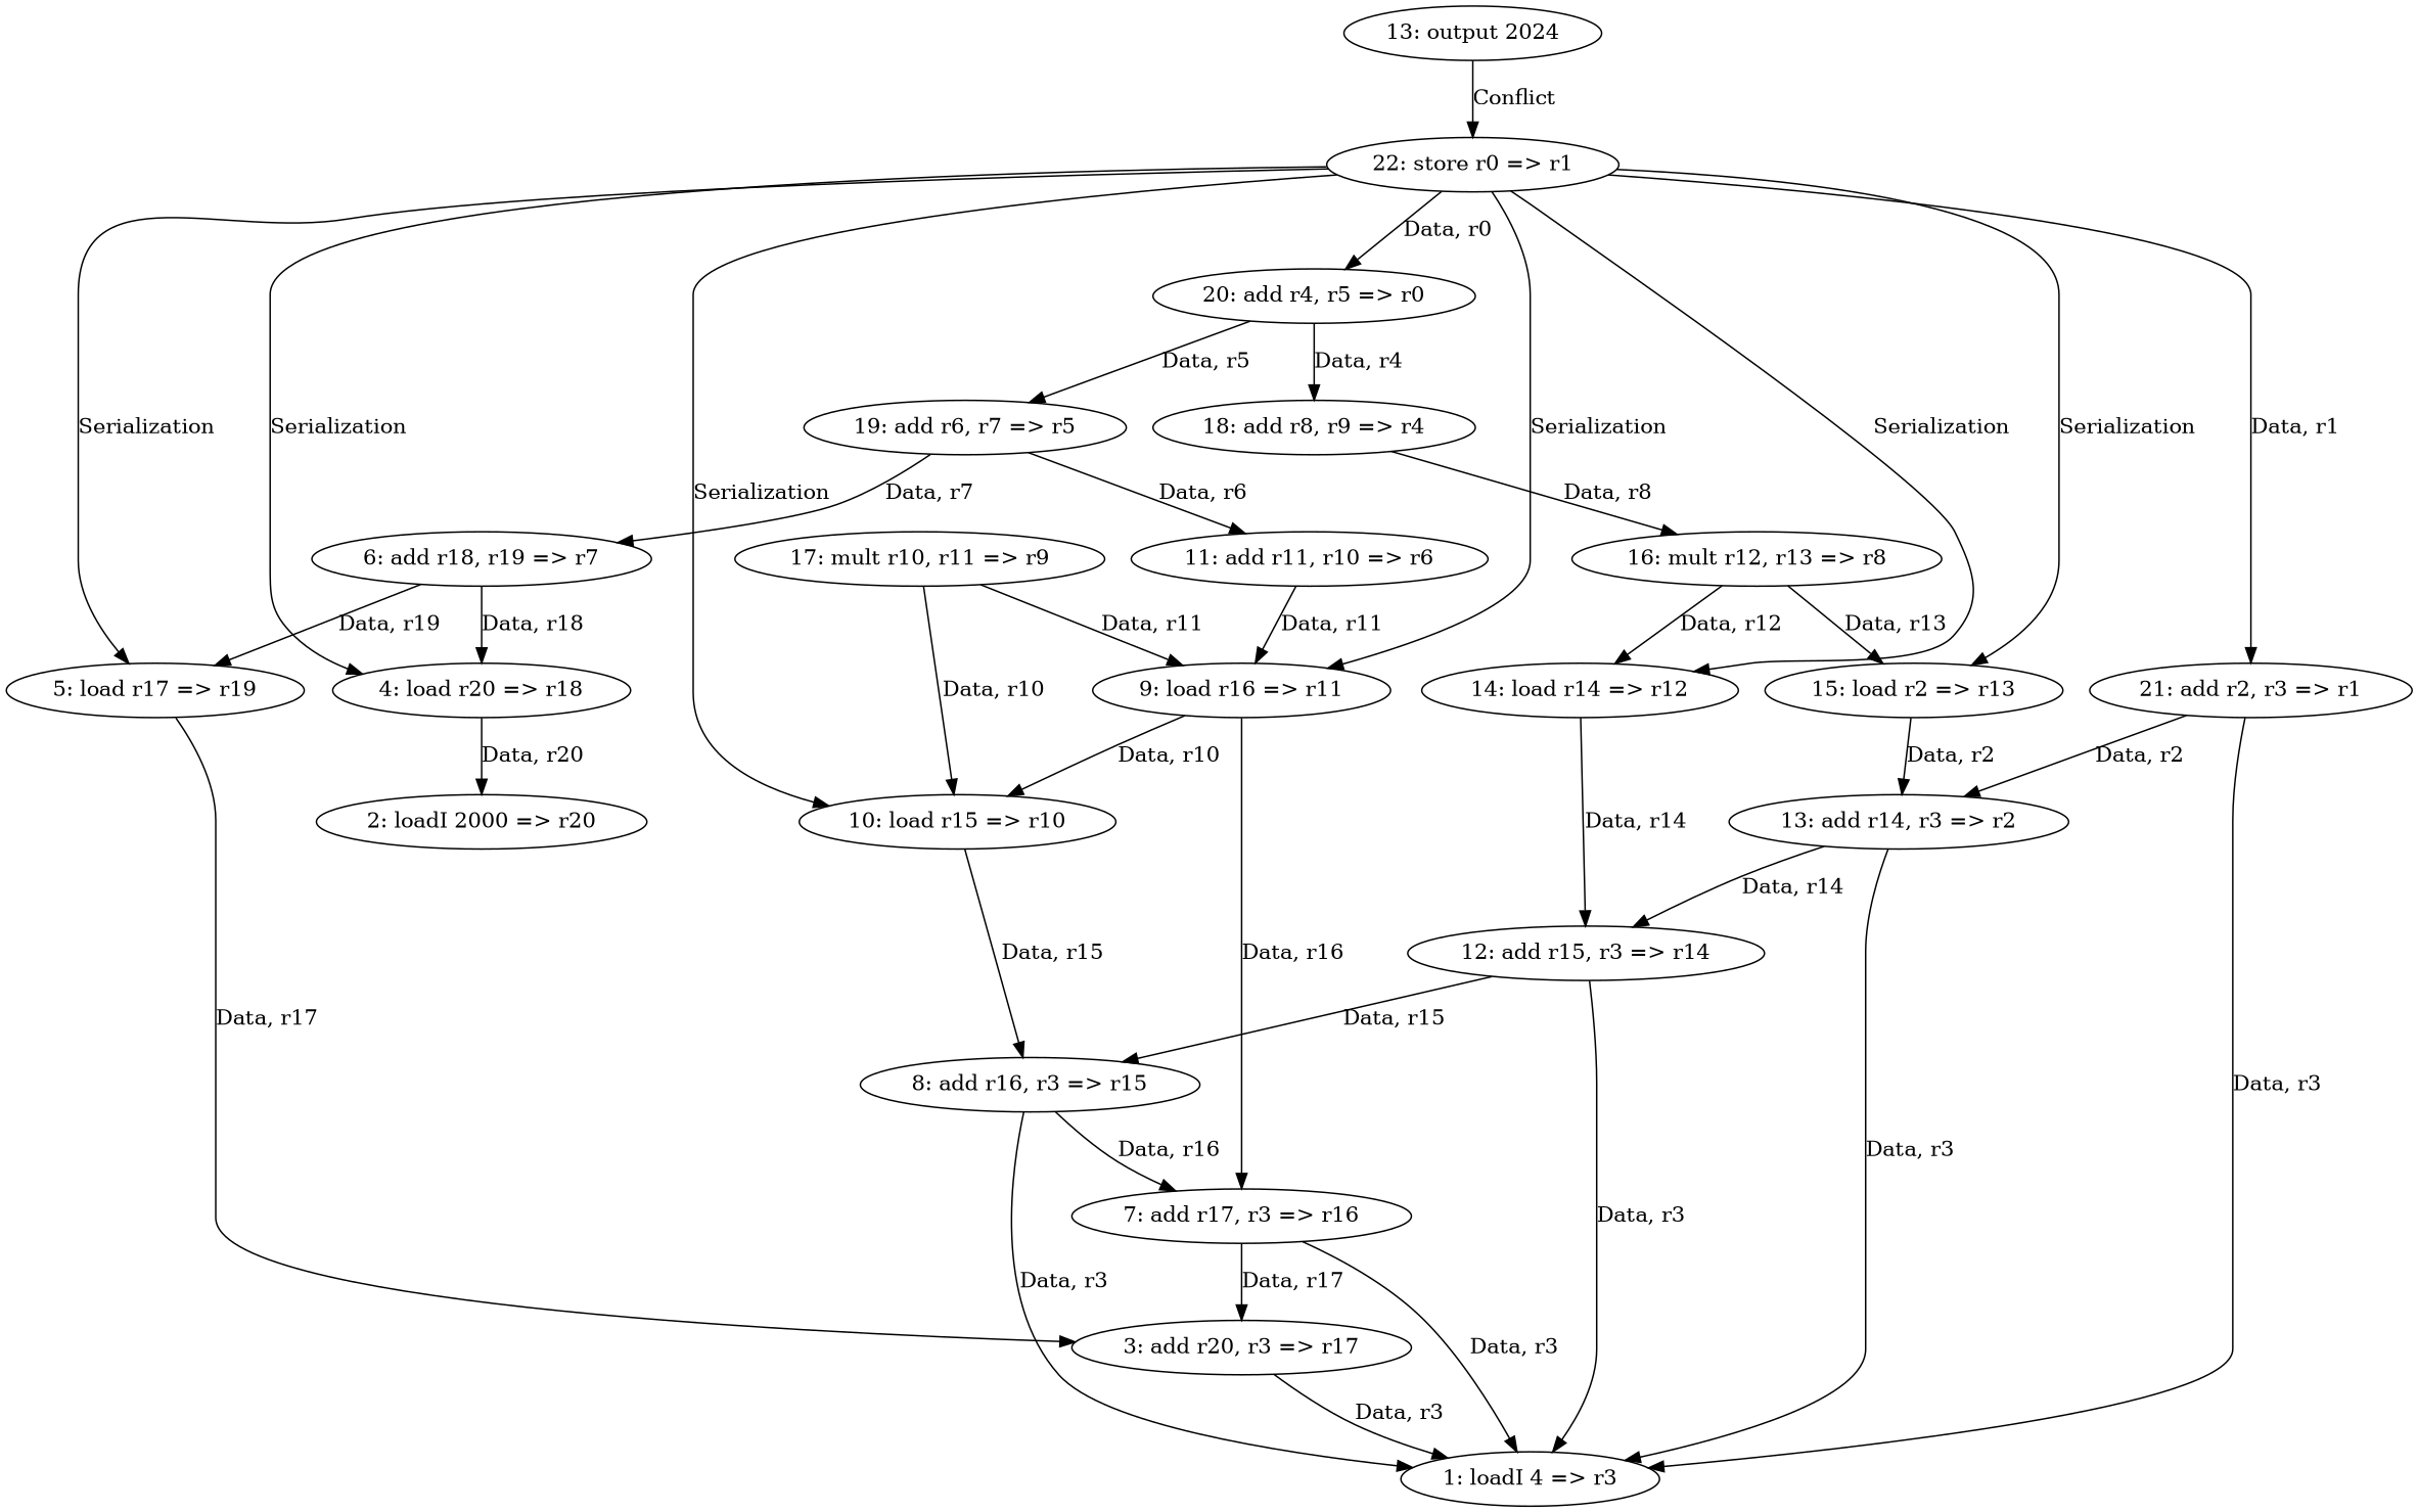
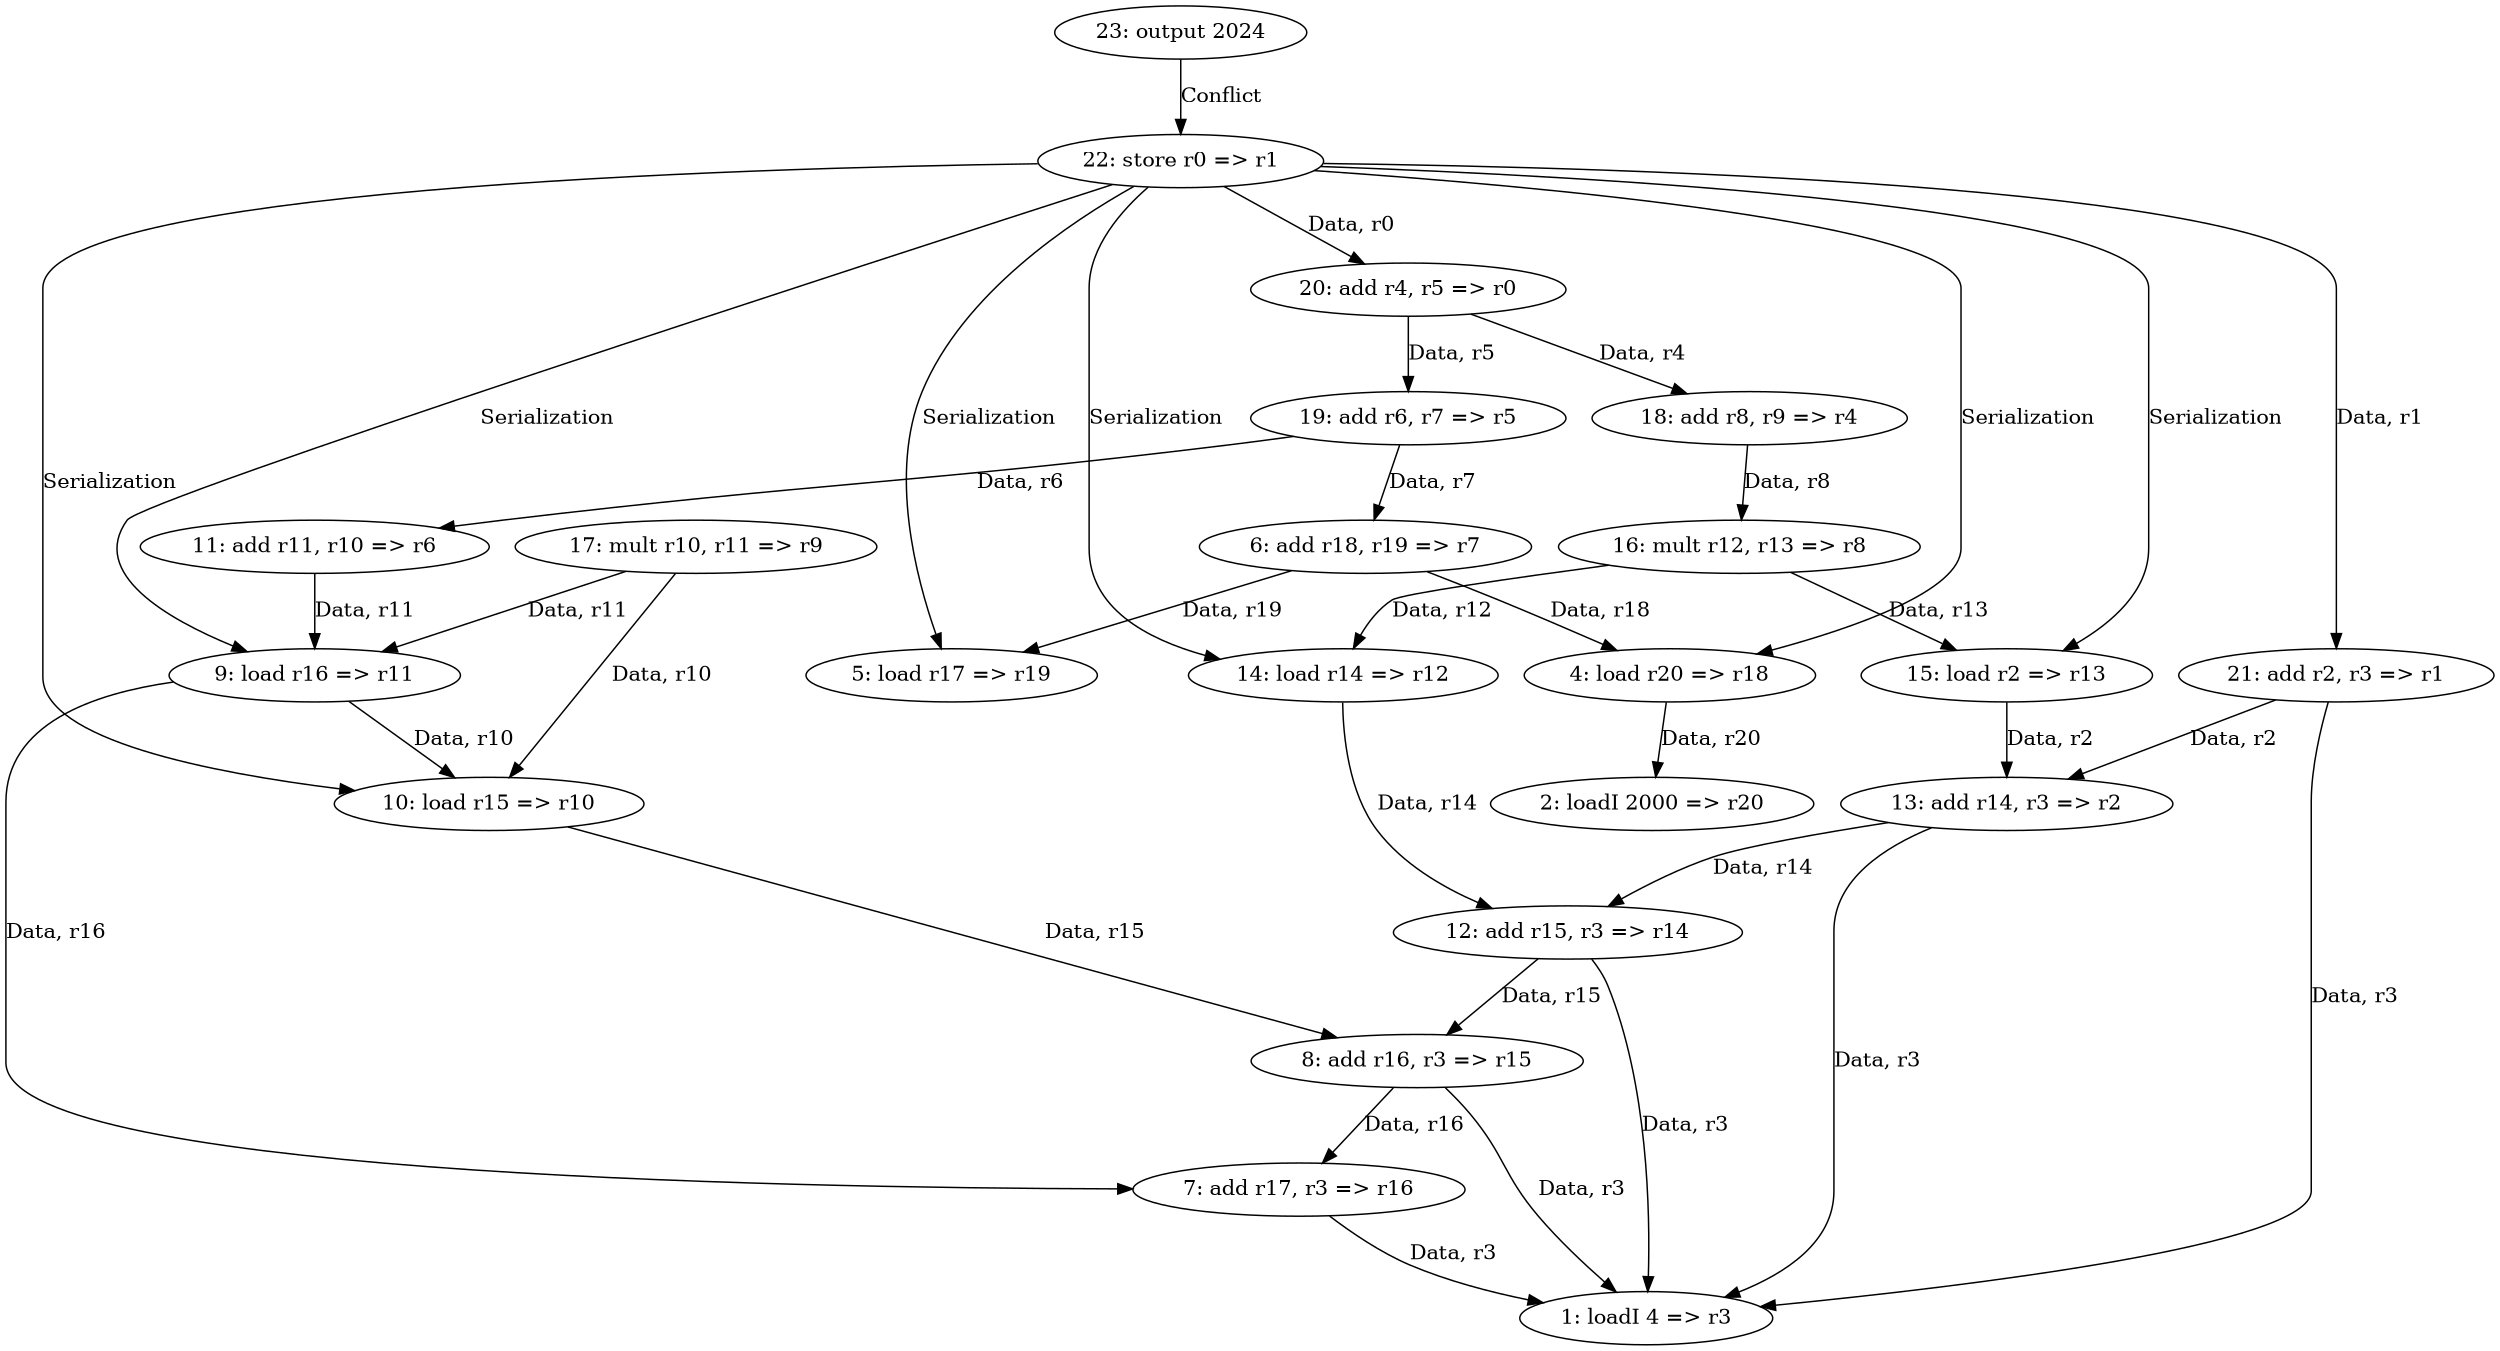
  digraph {
    n1 [label="1: loadI 4 => r3"]
    n2 [label="2: loadI 2000 => r20"]
-   n3 [label="3: add r20, r3 => r17"]
    n4 [label="4: load r20 => r18"]
    n5 [label="5: load r17 => r19"]
    n6 [label="6: add r18, r19 => r7"]
    n7 [label="7: add r17, r3 => r16"]
    n8 [label="8: add r16, r3 => r15"]
    n9 [label="9: load r16 => r11"]
    n10 [label="10: load r15 => r10"]
    n11 [label="11: add r11, r10 => r6"]
    n12 [label="12: add r15, r3 => r14"]
    n13 [label="13: add r14, r3 => r2"]
    n14 [label="14: load r14 => r12"]
    n15 [label="15: load r2 => r13"]
    n16 [label="16: mult r12, r13 => r8"]
    n17 [label="17: mult r10, r11 => r9"]
    n18 [label="18: add r8, r9 => r4"]
    n19 [label="19: add r6, r7 => r5"]
    n20 [label="20: add r4, r5 => r0"]
    n21 [label="21: add r2, r3 => r1"]
    n22 [label="22: store r0 => r1"]
-   n23 [label="13: output 2024"]
-   n3 -> n1 [label="Data, r3"]
+   n23 [label="23: output 2024"]
    n4 -> n2 [label="Data, r20"]
-   n5 -> n3 [label="Data, r17"]
    n6 -> n4 [label="Data, r18"]
    n6 -> n5 [label="Data, r19"]
    n7 -> n1 [label="Data, r3"]
-   n7 -> n3 [label="Data, r17"]
    n8 -> n1 [label="Data, r3"]
    n8 -> n7 [label="Data, r16"]
    n9 -> n7 [label="Data, r16"]
    n9 -> n10 [label="Data, r10"]
    n10 -> n8 [label="Data, r15"]
    n11 -> n9 [label="Data, r11"]
    n12 -> n1 [label="Data, r3"]
    n12 -> n8 [label="Data, r15"]
    n13 -> n1 [label="Data, r3"]
    n13 -> n12 [label="Data, r14"]
    n14 -> n12 [label="Data, r14"]
    n15 -> n13 [label="Data, r2"]
    n16 -> n14 [label="Data, r12"]
    n16 -> n15 [label="Data, r13"]
    n17 -> n9 [label="Data, r11"]
    n17 -> n10 [label="Data, r10"]
    n18 -> n16 [label="Data, r8"]
    n19 -> n6 [label="Data, r7"]
    n19 -> n11 [label="Data, r6"]
    n20 -> n18 [label="Data, r4"]
    n20 -> n19 [label="Data, r5"]
    n21 -> n1 [label="Data, r3"]
    n21 -> n13 [label="Data, r2"]
    n22 -> n4 [label=Serialization]
    n22 -> n5 [label=Serialization]
    n22 -> n9 [label=Serialization]
    n22 -> n10 [label=Serialization]
    n22 -> n14 [label=Serialization]
    n22 -> n15 [label=Serialization]
    n22 -> n20 [label="Data, r0"]
    n22 -> n21 [label="Data, r1"]
    n23 -> n22 [label=Conflict]
  }
